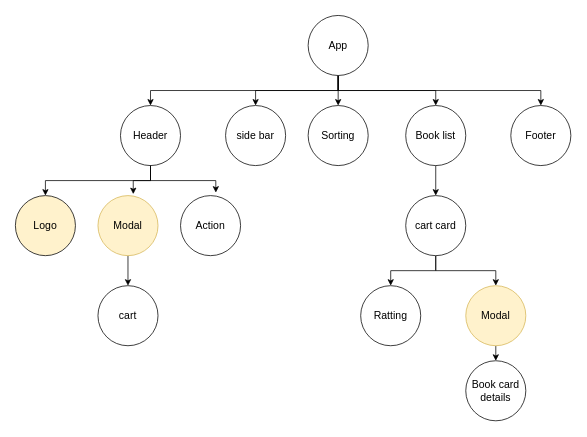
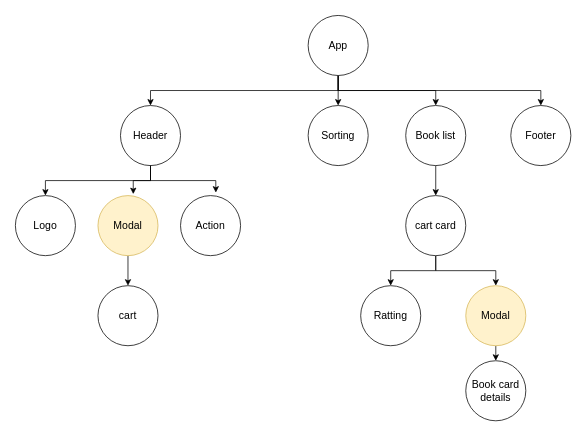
  <mxCell id="0" />
  <mxCell id="1" parent="0" />
  <mxCell id="2" style="edgeStyle=orthogonalEdgeStyle;rounded=0;orthogonalLoop=1;jettySize=auto;html=1;exitX=0.5;exitY=1;exitDx=0;exitDy=0;entryX=0.5;entryY=0;entryDx=0;entryDy=0;" parent="1" source="7" target="9" edge="1"><mxGeometry relative="1" as="geometry" /></mxCell>
  <mxCell id="3" style="edgeStyle=orthogonalEdgeStyle;rounded=0;orthogonalLoop=1;jettySize=auto;html=1;" parent="1" source="7" target="16" edge="1"><mxGeometry relative="1" as="geometry" /></mxCell>
  <mxCell id="4" style="edgeStyle=orthogonalEdgeStyle;rounded=0;orthogonalLoop=1;jettySize=auto;html=1;exitX=0.5;exitY=1;exitDx=0;exitDy=0;entryX=0.5;entryY=0;entryDx=0;entryDy=0;" parent="1" source="7" target="13" edge="1"><mxGeometry relative="1" as="geometry" /></mxCell>
- <mxCell id="5" style="edgeStyle=orthogonalEdgeStyle;rounded=0;orthogonalLoop=1;jettySize=auto;html=1;exitX=0.5;exitY=1;exitDx=0;exitDy=0;entryX=0.5;entryY=0;entryDx=0;entryDy=0;" parent="1" source="7" target="11" edge="1"><mxGeometry relative="1" as="geometry" /></mxCell>
  <mxCell id="6" style="edgeStyle=orthogonalEdgeStyle;rounded=0;orthogonalLoop=1;jettySize=auto;html=1;" parent="1" source="7" target="10" edge="1"><mxGeometry relative="1" as="geometry"><Array as="points"><mxPoint x="450" y="120" /><mxPoint x="720" y="120" /></Array></mxGeometry></mxCell>
  <mxCell id="7" value="&lt;font style=&quot;font-size: 14px;&quot;&gt;App&lt;/font&gt;" style="ellipse;whiteSpace=wrap;html=1;aspect=fixed;" parent="1" vertex="1"><mxGeometry x="410" y="20" width="80" height="80" as="geometry" /></mxCell>
  <mxCell id="8" style="edgeStyle=orthogonalEdgeStyle;rounded=0;orthogonalLoop=1;jettySize=auto;html=1;exitX=0.5;exitY=1;exitDx=0;exitDy=0;" parent="1" source="9" target="14" edge="1"><mxGeometry relative="1" as="geometry" /></mxCell>
  <mxCell id="9" value="&lt;font style=&quot;font-size: 14px;&quot;&gt;Header&lt;/font&gt;" style="ellipse;whiteSpace=wrap;html=1;aspect=fixed;" parent="1" vertex="1"><mxGeometry x="160" y="140" width="80" height="80" as="geometry" /></mxCell>
  <mxCell id="10" value="&lt;font style=&quot;font-size: 14px;&quot;&gt;Footer&lt;/font&gt;" style="ellipse;whiteSpace=wrap;html=1;aspect=fixed;" parent="1" vertex="1"><mxGeometry x="680" y="140" width="80" height="80" as="geometry" /></mxCell>
- <mxCell id="11" value="&lt;font style=&quot;font-size: 14px;&quot;&gt;side bar&lt;/font&gt;" style="ellipse;whiteSpace=wrap;html=1;aspect=fixed;" parent="1" vertex="1"><mxGeometry x="300" y="140" width="80" height="80" as="geometry" /></mxCell>
  <mxCell id="12" style="edgeStyle=orthogonalEdgeStyle;rounded=0;orthogonalLoop=1;jettySize=auto;html=1;exitX=0.5;exitY=1;exitDx=0;exitDy=0;entryX=0.5;entryY=0;entryDx=0;entryDy=0;" parent="1" source="13" target="19" edge="1"><mxGeometry relative="1" as="geometry" /></mxCell>
  <mxCell id="13" value="&lt;font style=&quot;font-size: 14px;&quot;&gt;Book list&lt;/font&gt;" style="ellipse;whiteSpace=wrap;html=1;aspect=fixed;" parent="1" vertex="1"><mxGeometry x="540" y="140" width="80" height="80" as="geometry" /></mxCell>
- <mxCell id="14" value="&lt;font style=&quot;font-size: 14px;&quot;&gt;Logo&lt;/font&gt;" style="ellipse;whiteSpace=wrap;html=1;aspect=fixed;fillColor=#fff2cc;" parent="1" vertex="1"><mxGeometry x="20" y="260" width="80" height="80" as="geometry" /></mxCell>
+ <mxCell id="14" value="&lt;font style=&quot;font-size: 14px;&quot;&gt;Logo&lt;/font&gt;" style="ellipse;whiteSpace=wrap;html=1;aspect=fixed;" parent="1" vertex="1"><mxGeometry x="20" y="260" width="80" height="80" as="geometry" /></mxCell>
  <mxCell id="15" value="&lt;font style=&quot;font-size: 14px;&quot;&gt;Action&lt;/font&gt;" style="ellipse;whiteSpace=wrap;html=1;aspect=fixed;" parent="1" vertex="1"><mxGeometry x="240" y="260" width="80" height="80" as="geometry" /></mxCell>
  <mxCell id="16" value="&lt;font style=&quot;font-size: 14px;&quot;&gt;Sorting&lt;/font&gt;" style="ellipse;whiteSpace=wrap;html=1;aspect=fixed;" parent="1" vertex="1"><mxGeometry x="410" y="140" width="80" height="80" as="geometry" /></mxCell>
  <mxCell id="17" style="edgeStyle=orthogonalEdgeStyle;rounded=0;orthogonalLoop=1;jettySize=auto;html=1;entryX=0.5;entryY=0;entryDx=0;entryDy=0;" parent="1" source="19" target="20" edge="1"><mxGeometry relative="1" as="geometry" /></mxCell>
  <mxCell id="18" style="edgeStyle=orthogonalEdgeStyle;rounded=0;orthogonalLoop=1;jettySize=auto;html=1;exitX=0.5;exitY=1;exitDx=0;exitDy=0;entryX=0.5;entryY=0;entryDx=0;entryDy=0;" parent="1" source="19" target="22" edge="1"><mxGeometry relative="1" as="geometry" /></mxCell>
  <mxCell id="19" value="&lt;font style=&quot;font-size: 14px;&quot;&gt;cart card&lt;/font&gt;" style="ellipse;whiteSpace=wrap;html=1;aspect=fixed;" parent="1" vertex="1"><mxGeometry x="540" y="260" width="80" height="80" as="geometry" /></mxCell>
  <mxCell id="20" value="&lt;font style=&quot;font-size: 14px;&quot;&gt;Ratting&lt;/font&gt;" style="ellipse;whiteSpace=wrap;html=1;aspect=fixed;" parent="1" vertex="1"><mxGeometry x="480" y="380" width="80" height="80" as="geometry" /></mxCell>
  <mxCell id="21" style="edgeStyle=orthogonalEdgeStyle;rounded=0;orthogonalLoop=1;jettySize=auto;html=1;exitX=0.5;exitY=1;exitDx=0;exitDy=0;entryX=0.5;entryY=0;entryDx=0;entryDy=0;" edge="1" parent="1" source="22" target="24"><mxGeometry relative="1" as="geometry" /></mxCell>
  <mxCell id="22" value="&lt;span style=&quot;font-size: 14px;&quot;&gt;Modal&lt;/span&gt;" style="ellipse;whiteSpace=wrap;html=1;aspect=fixed;fillColor=#fff2cc;strokeColor=#d6b656;" parent="1" vertex="1"><mxGeometry x="620" y="380" width="80" height="80" as="geometry" /></mxCell>
  <mxCell id="23" style="edgeStyle=orthogonalEdgeStyle;rounded=0;orthogonalLoop=1;jettySize=auto;html=1;entryX=0.588;entryY=-0.05;entryDx=0;entryDy=0;entryPerimeter=0;" parent="1" source="9" target="15" edge="1"><mxGeometry relative="1" as="geometry" /></mxCell>
  <mxCell id="24" value="&lt;span style=&quot;font-size: 14px;&quot;&gt;Book card details&lt;/span&gt;" style="ellipse;whiteSpace=wrap;html=1;aspect=fixed;" vertex="1" parent="1"><mxGeometry x="620" y="480" width="80" height="80" as="geometry" /></mxCell>
  <mxCell id="25" style="edgeStyle=orthogonalEdgeStyle;rounded=0;orthogonalLoop=1;jettySize=auto;html=1;exitX=0.5;exitY=1;exitDx=0;exitDy=0;entryX=0.5;entryY=0;entryDx=0;entryDy=0;" edge="1" parent="1" source="26" target="27"><mxGeometry relative="1" as="geometry" /></mxCell>
  <mxCell id="26" value="&lt;span style=&quot;font-size: 14px;&quot;&gt;Modal&lt;/span&gt;" style="ellipse;whiteSpace=wrap;html=1;aspect=fixed;fillColor=#fff2cc;strokeColor=#d6b656;" vertex="1" parent="1"><mxGeometry x="130" y="260" width="80" height="80" as="geometry" /></mxCell>
  <mxCell id="27" value="&lt;font style=&quot;font-size: 14px;&quot;&gt;cart&lt;/font&gt;" style="ellipse;whiteSpace=wrap;html=1;aspect=fixed;" vertex="1" parent="1"><mxGeometry x="130" y="380" width="80" height="80" as="geometry" /></mxCell>
  <mxCell id="28" style="edgeStyle=orthogonalEdgeStyle;rounded=0;orthogonalLoop=1;jettySize=auto;html=1;exitX=0.5;exitY=1;exitDx=0;exitDy=0;entryX=0.588;entryY=-0.025;entryDx=0;entryDy=0;entryPerimeter=0;" edge="1" parent="1" source="9" target="26"><mxGeometry relative="1" as="geometry" /></mxCell>
